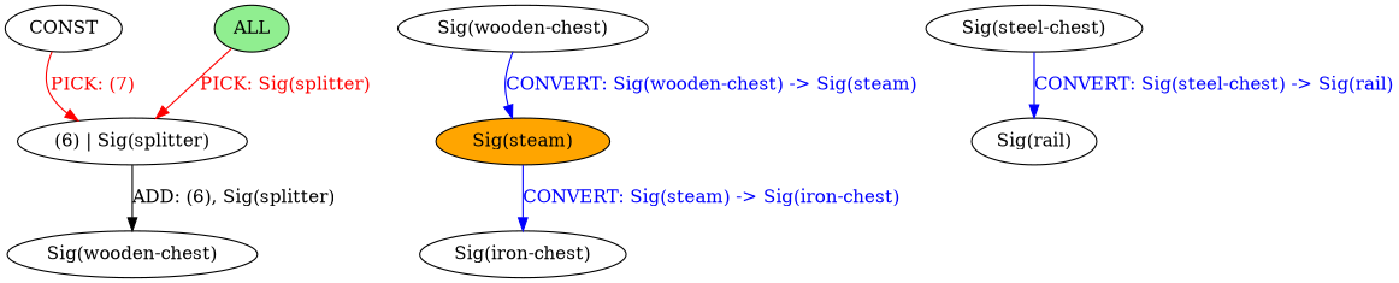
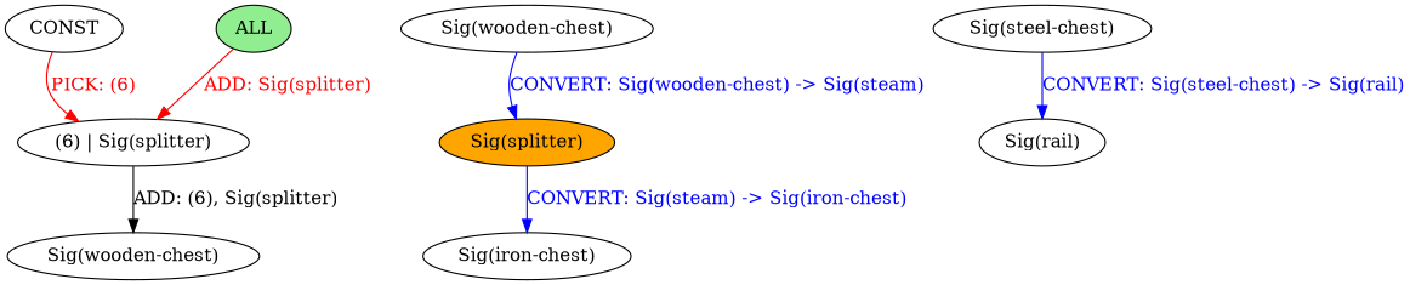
  strict digraph {
    nodesep=1
    node [fillcolor=white style=filled]
    edge [color=blue fontcolor=blue]
    n1 [label="Sig(wooden-chest)"]
    n2 [label=CONST]
    n3 [label="(6) | Sig(splitter)"]
    n4 [fillcolor=lightgreen label=ALL]
    n5 [label="Sig(wooden-chest)"]
-   n6 [fillcolor=orange label="Sig(steam)"]
+   n6 [fillcolor=orange label="Sig(splitter)"]
    n7 [label="Sig(iron-chest)"]
    n8 [label="Sig(steel-chest)"]
    n9 [label="Sig(rail)"]
-   n2 -> n3 [color=red fontcolor=red label="PICK: (7)"]
+   n2 -> n3 [color=red fontcolor=red label="PICK: (6)"]
    n3 -> n1 [color=black fontcolor=black label="ADD: (6), Sig(splitter)"]
-   n4 -> n3 [color=red fontcolor=red label="PICK: Sig(splitter)"]
+   n4 -> n3 [color=red fontcolor=red label="ADD: Sig(splitter)"]
    n5 -> n6 [label="CONVERT: Sig(wooden-chest) -> Sig(steam)"]
    n6 -> n7 [label="CONVERT: Sig(steam) -> Sig(iron-chest)"]
    n8 -> n9 [label="CONVERT: Sig(steel-chest) -> Sig(rail)"]
  }
